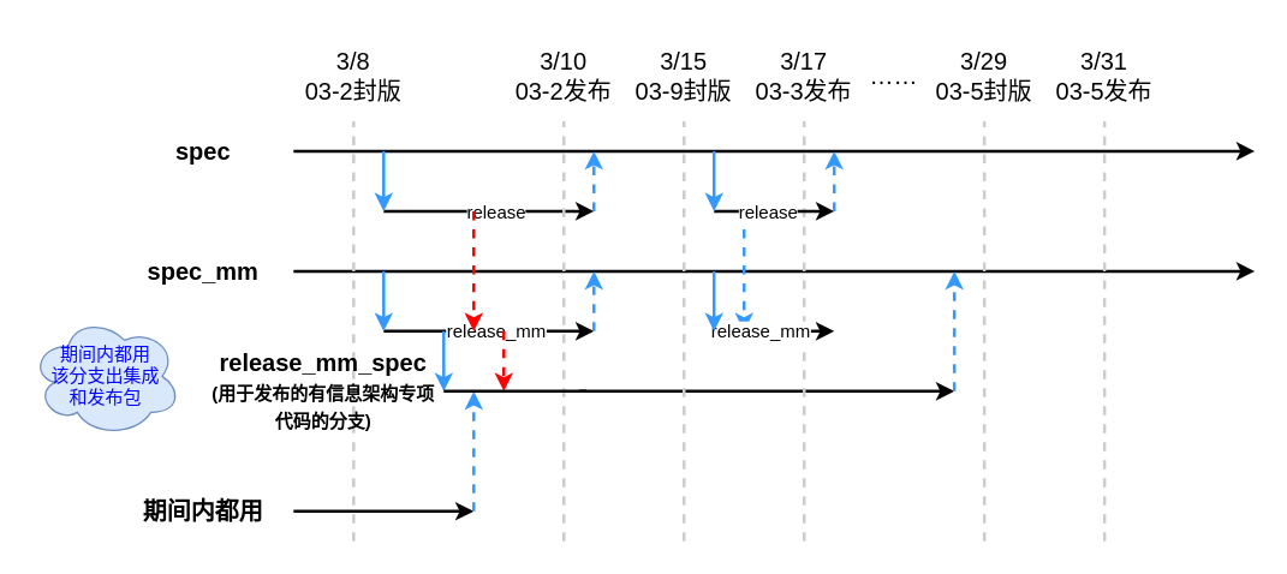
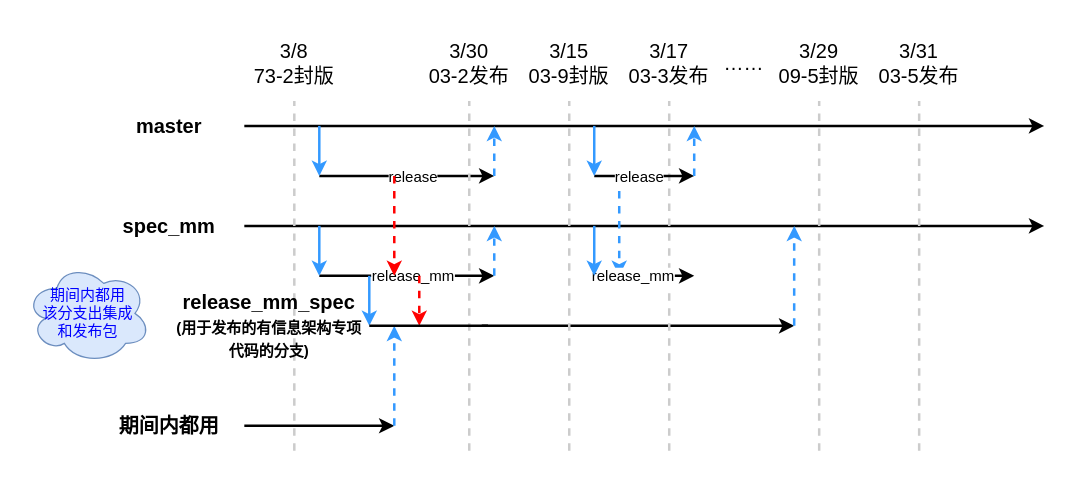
  <mxCell id="0" />
  <mxCell id="1" parent="0" />
  <mxCell id="2" value="" style="endArrow=classic;html=1;rounded=0;strokeWidth=2;" edge="1" parent="1"><mxGeometry width="50" height="50" relative="1" as="geometry"><mxPoint x="195" y="100" as="sourcePoint" /><mxPoint x="835" y="100" as="targetPoint" /></mxGeometry></mxCell>
- <mxCell id="3" value="spec" style="text;html=1;strokeColor=none;fillColor=none;align=center;verticalAlign=middle;whiteSpace=wrap;rounded=0;fontSize=16;fontStyle=1" vertex="1" parent="1"><mxGeometry x="75" y="90" width="120" height="20" as="geometry" /></mxCell>
+ <mxCell id="3" value="master" style="text;html=1;strokeColor=none;fillColor=none;align=center;verticalAlign=middle;whiteSpace=wrap;rounded=0;fontSize=16;fontStyle=1" vertex="1" parent="1"><mxGeometry x="75" y="90" width="120" height="20" as="geometry" /></mxCell>
  <mxCell id="4" value="" style="endArrow=classic;html=1;rounded=0;strokeWidth=2;" edge="1" parent="1"><mxGeometry width="50" height="50" relative="1" as="geometry"><mxPoint x="195" y="180" as="sourcePoint" /><mxPoint x="835" y="180" as="targetPoint" /></mxGeometry></mxCell>
  <mxCell id="5" value="spec_mm" style="text;html=1;strokeColor=none;fillColor=none;align=center;verticalAlign=middle;whiteSpace=wrap;rounded=0;fontSize=16;fontStyle=1" vertex="1" parent="1"><mxGeometry x="75" y="170" width="120" height="20" as="geometry" /></mxCell>
  <mxCell id="6" value="期间内都用" style="text;html=1;strokeColor=none;fillColor=none;align=center;verticalAlign=middle;whiteSpace=wrap;rounded=0;fontSize=16;fontStyle=1" vertex="1" parent="1"><mxGeometry x="75" y="330" width="120" height="20" as="geometry" /></mxCell>
  <mxCell id="7" value="" style="endArrow=classic;html=1;rounded=0;strokeWidth=2;" edge="1" parent="1"><mxGeometry width="50" height="50" relative="1" as="geometry"><mxPoint x="195" y="340" as="sourcePoint" /><mxPoint x="315" y="340" as="targetPoint" /></mxGeometry></mxCell>
  <mxCell id="8" value="" style="endArrow=none;dashed=1;html=1;strokeWidth=2;rounded=0;fontSize=16;strokeColor=#CCCCCC;" edge="1" parent="1"><mxGeometry width="50" height="50" relative="1" as="geometry"><mxPoint x="235" y="360" as="sourcePoint" /><mxPoint x="235" y="80" as="targetPoint" /></mxGeometry></mxCell>
- <mxCell id="9" value="3/8&lt;br&gt;03-2封版" style="text;html=1;strokeColor=none;fillColor=none;align=center;verticalAlign=middle;whiteSpace=wrap;rounded=0;fontSize=16;fontStyle=0" vertex="1" parent="1"><mxGeometry x="195" width="80" height="60" as="geometry" y="20" /></mxCell>
+ <mxCell id="9" value="3/8&lt;br&gt;73-2封版" style="text;html=1;strokeColor=none;fillColor=none;align=center;verticalAlign=middle;whiteSpace=wrap;rounded=0;fontSize=16;fontStyle=0" vertex="1" parent="1"><mxGeometry x="195" width="80" height="60" as="geometry" y="20" /></mxCell>
  <mxCell id="10" value="" style="endArrow=classic;html=1;rounded=0;strokeWidth=2;" edge="1" parent="1"><mxGeometry width="50" height="50" relative="1" as="geometry"><mxPoint x="255" y="140" as="sourcePoint" /><mxPoint x="395" y="140" as="targetPoint" /></mxGeometry></mxCell>
  <mxCell id="11" value="release" style="edgeLabel;html=1;align=center;verticalAlign=middle;resizable=0;points=[];fontSize=12;" vertex="1" connectable="0" parent="10"><mxGeometry x="-0.389" relative="1" as="geometry"><mxPoint x="31" as="offset" /></mxGeometry></mxCell>
  <mxCell id="12" value="" style="endArrow=classic;html=1;rounded=0;strokeWidth=2;strokeColor=#3399FF;" edge="1" parent="1"><mxGeometry width="50" height="50" relative="1" as="geometry"><mxPoint x="255" y="100" as="sourcePoint" /><mxPoint x="255" y="140" as="targetPoint" /></mxGeometry></mxCell>
  <mxCell id="13" value="" style="endArrow=classic;html=1;rounded=0;strokeWidth=2;" edge="1" parent="1"><mxGeometry width="50" height="50" relative="1" as="geometry"><mxPoint x="255" y="220" as="sourcePoint" /><mxPoint x="395" y="220" as="targetPoint" /></mxGeometry></mxCell>
  <mxCell id="14" value="release_mm" style="edgeLabel;html=1;align=center;verticalAlign=middle;resizable=0;points=[];fontSize=12;" vertex="1" connectable="0" parent="13"><mxGeometry x="-0.389" relative="1" as="geometry"><mxPoint x="31" as="offset" /></mxGeometry></mxCell>
  <mxCell id="15" value="" style="endArrow=classic;html=1;rounded=0;strokeWidth=2;strokeColor=#3399FF;" edge="1" parent="1"><mxGeometry width="50" height="50" relative="1" as="geometry"><mxPoint x="255" y="180" as="sourcePoint" /><mxPoint x="255" y="220" as="targetPoint" /></mxGeometry></mxCell>
  <mxCell id="16" value="" style="endArrow=classic;html=1;rounded=0;strokeWidth=2;strokeColor=#3399FF;dashed=1;" edge="1" parent="1"><mxGeometry width="50" height="50" relative="1" as="geometry"><mxPoint x="495" y="140" as="sourcePoint" /><mxPoint x="495" y="220" as="targetPoint" /></mxGeometry></mxCell>
  <mxCell id="17" value="" style="endArrow=classic;html=1;rounded=0;strokeWidth=2;startArrow=none;" edge="1" parent="1"><mxGeometry width="50" height="50" relative="1" as="geometry"><mxPoint x="385" y="260" as="sourcePoint" /><mxPoint x="635" y="260" as="targetPoint" /></mxGeometry></mxCell>
  <mxCell id="18" value="" style="endArrow=classic;html=1;rounded=0;strokeWidth=2;strokeColor=#3399FF;" edge="1" parent="1"><mxGeometry width="50" height="50" relative="1" as="geometry"><mxPoint x="295" y="220" as="sourcePoint" /><mxPoint x="295" y="260" as="targetPoint" /></mxGeometry></mxCell>
  <mxCell id="19" value="release_mm_spec&lt;br&gt;&lt;font style=&quot;font-size: 12px&quot;&gt;(用于发布的有信息架构专项代码的分支)&lt;/font&gt;" style="text;html=1;strokeColor=none;fillColor=none;align=center;verticalAlign=middle;whiteSpace=wrap;rounded=0;fontSize=16;fontStyle=1" vertex="1" parent="1"><mxGeometry x="135" y="250" width="160" height="20" as="geometry" /></mxCell>
  <mxCell id="20" value="" style="endArrow=classic;html=1;rounded=0;strokeWidth=2;strokeColor=#3399FF;dashed=1;" edge="1" parent="1"><mxGeometry width="50" height="50" relative="1" as="geometry"><mxPoint x="315" y="340" as="sourcePoint" /><mxPoint x="315" y="260" as="targetPoint" /></mxGeometry></mxCell>
  <mxCell id="21" value="" style="endArrow=classic;html=1;rounded=0;strokeWidth=2;strokeColor=#FF0000;dashed=1;" edge="1" parent="1"><mxGeometry width="50" height="50" relative="1" as="geometry"><mxPoint x="315" y="140" as="sourcePoint" /><mxPoint x="315" y="220" as="targetPoint" /></mxGeometry></mxCell>
  <mxCell id="22" value="" style="endArrow=classic;html=1;rounded=0;strokeWidth=2;strokeColor=#FF0000;dashed=1;" edge="1" parent="1"><mxGeometry width="50" height="50" relative="1" as="geometry"><mxPoint x="335" y="220" as="sourcePoint" /><mxPoint x="335" y="260" as="targetPoint" /></mxGeometry></mxCell>
- <mxCell id="23" value="3/10&lt;br&gt;03-2发布" style="text;html=1;strokeColor=none;fillColor=none;align=center;verticalAlign=middle;whiteSpace=wrap;rounded=0;fontSize=16;fontStyle=0" vertex="1" parent="1"><mxGeometry x="335" width="80" height="60" as="geometry" y="20" /></mxCell>
+ <mxCell id="23" value="3/30&lt;br&gt;03-2发布" style="text;html=1;strokeColor=none;fillColor=none;align=center;verticalAlign=middle;whiteSpace=wrap;rounded=0;fontSize=16;fontStyle=0" vertex="1" parent="1"><mxGeometry x="335" width="80" height="60" as="geometry" y="20" /></mxCell>
  <mxCell id="24" value="" style="endArrow=none;dashed=1;html=1;strokeWidth=2;rounded=0;fontSize=16;strokeColor=#CCCCCC;" edge="1" parent="1"><mxGeometry width="50" height="50" relative="1" as="geometry"><mxPoint x="375" y="360" as="sourcePoint" /><mxPoint x="375" y="80" as="targetPoint" /></mxGeometry></mxCell>
  <mxCell id="25" value="" style="endArrow=classic;html=1;rounded=0;strokeWidth=2;strokeColor=#3399FF;dashed=1;" edge="1" parent="1"><mxGeometry width="50" height="50" relative="1" as="geometry"><mxPoint x="395" y="140" as="sourcePoint" /><mxPoint x="395" y="100" as="targetPoint" /></mxGeometry></mxCell>
  <mxCell id="26" value="" style="endArrow=classic;html=1;rounded=0;strokeWidth=2;strokeColor=#3399FF;dashed=1;" edge="1" parent="1"><mxGeometry width="50" height="50" relative="1" as="geometry"><mxPoint x="395" y="220" as="sourcePoint" /><mxPoint x="395" y="180" as="targetPoint" /></mxGeometry></mxCell>
  <mxCell id="27" value="3/15&lt;br&gt;03-9封版" style="text;html=1;strokeColor=none;fillColor=none;align=center;verticalAlign=middle;whiteSpace=wrap;rounded=0;fontSize=16;fontStyle=0" vertex="1" parent="1"><mxGeometry x="415" width="80" height="60" as="geometry" y="20" /></mxCell>
  <mxCell id="28" value="" style="endArrow=none;dashed=1;html=1;strokeWidth=2;rounded=0;fontSize=16;strokeColor=#CCCCCC;" edge="1" parent="1"><mxGeometry width="50" height="50" relative="1" as="geometry"><mxPoint x="455" y="360" as="sourcePoint" /><mxPoint x="455" y="80" as="targetPoint" /></mxGeometry></mxCell>
  <mxCell id="29" value="" style="endArrow=none;dashed=1;html=1;strokeWidth=2;rounded=0;fontSize=16;strokeColor=#CCCCCC;" edge="1" parent="1"><mxGeometry width="50" height="50" relative="1" as="geometry"><mxPoint x="535" y="360" as="sourcePoint" /><mxPoint x="535" y="80" as="targetPoint" /></mxGeometry></mxCell>
  <mxCell id="30" value="3/17&lt;br&gt;03-3发布" style="text;html=1;strokeColor=none;fillColor=none;align=center;verticalAlign=middle;whiteSpace=wrap;rounded=0;fontSize=16;fontStyle=0" vertex="1" parent="1"><mxGeometry x="495" width="80" height="60" as="geometry" y="20" /></mxCell>
  <mxCell id="31" value="" style="endArrow=none;html=1;rounded=0;strokeWidth=2;" edge="1" parent="1"><mxGeometry width="50" height="50" relative="1" as="geometry"><mxPoint x="295" y="260" as="sourcePoint" /><mxPoint x="390" y="260" as="targetPoint" /></mxGeometry></mxCell>
  <mxCell id="32" value="期间内都用&lt;br&gt;该分支出集成&lt;br&gt;和发布包" style="ellipse;shape=cloud;whiteSpace=wrap;html=1;fontSize=12;fontStyle=0;fillColor=#dae8fc;strokeColor=#6c8ebf;fontColor=#0000FF;" vertex="1" parent="1"><mxGeometry x="20" y="210" width="100" height="80" as="geometry" /></mxCell>
  <mxCell id="33" value="" style="endArrow=classic;html=1;rounded=0;strokeWidth=2;" edge="1" parent="1"><mxGeometry width="50" height="50" relative="1" as="geometry"><mxPoint x="475" y="140" as="sourcePoint" /><mxPoint x="555" y="140" as="targetPoint" /></mxGeometry></mxCell>
  <mxCell id="34" value="release" style="edgeLabel;html=1;align=center;verticalAlign=middle;resizable=0;points=[];fontSize=12;" vertex="1" connectable="0" parent="33"><mxGeometry x="-0.389" relative="1" as="geometry"><mxPoint x="11" as="offset" /></mxGeometry></mxCell>
  <mxCell id="35" value="" style="endArrow=classic;html=1;rounded=0;strokeWidth=2;strokeColor=#3399FF;" edge="1" parent="1"><mxGeometry width="50" height="50" relative="1" as="geometry"><mxPoint x="475" y="100" as="sourcePoint" /><mxPoint x="475" y="140" as="targetPoint" /></mxGeometry></mxCell>
  <mxCell id="36" value="" style="endArrow=classic;html=1;rounded=0;strokeWidth=2;strokeColor=#3399FF;dashed=1;" edge="1" parent="1"><mxGeometry width="50" height="50" relative="1" as="geometry"><mxPoint x="555" y="140" as="sourcePoint" /><mxPoint x="555" y="100" as="targetPoint" /></mxGeometry></mxCell>
  <mxCell id="37" value="" style="endArrow=classic;html=1;rounded=0;strokeWidth=2;" edge="1" parent="1"><mxGeometry width="50" height="50" relative="1" as="geometry"><mxPoint x="475" y="220" as="sourcePoint" /><mxPoint x="555" y="220" as="targetPoint" /></mxGeometry></mxCell>
  <mxCell id="38" value="release_mm" style="edgeLabel;html=1;align=center;verticalAlign=middle;resizable=0;points=[];fontSize=12;" vertex="1" connectable="0" parent="37"><mxGeometry x="-0.389" relative="1" as="geometry"><mxPoint x="6" as="offset" /></mxGeometry></mxCell>
  <mxCell id="39" value="" style="endArrow=classic;html=1;rounded=0;strokeWidth=2;strokeColor=#3399FF;dashed=1;" edge="1" parent="1"><mxGeometry width="50" height="50" relative="1" as="geometry"><mxPoint x="635" y="260" as="sourcePoint" /><mxPoint x="635" y="180" as="targetPoint" /></mxGeometry></mxCell>
  <mxCell id="40" value="" style="endArrow=classic;html=1;rounded=0;strokeWidth=2;strokeColor=#3399FF;" edge="1" parent="1"><mxGeometry width="50" height="50" relative="1" as="geometry"><mxPoint x="475" y="180" as="sourcePoint" /><mxPoint x="475" y="220" as="targetPoint" /></mxGeometry></mxCell>
  <mxCell id="41" value="……" style="text;html=1;strokeColor=none;fillColor=none;align=center;verticalAlign=middle;whiteSpace=wrap;rounded=0;fontSize=16;fontStyle=0" vertex="1" parent="1"><mxGeometry x="575" width="40" height="60" as="geometry" y="20" /></mxCell>
- <mxCell id="42" value="3/29&lt;br&gt;03-5封版" style="text;html=1;strokeColor=none;fillColor=none;align=center;verticalAlign=middle;whiteSpace=wrap;rounded=0;fontSize=16;fontStyle=0" vertex="1" parent="1"><mxGeometry x="615" width="80" height="60" as="geometry" y="20" /></mxCell>
+ <mxCell id="42" value="3/29&lt;br&gt;09-5封版" style="text;html=1;strokeColor=none;fillColor=none;align=center;verticalAlign=middle;whiteSpace=wrap;rounded=0;fontSize=16;fontStyle=0" vertex="1" parent="1"><mxGeometry x="615" width="80" height="60" as="geometry" y="20" /></mxCell>
  <mxCell id="43" value="3/31&lt;br&gt;03-5发布" style="text;html=1;strokeColor=none;fillColor=none;align=center;verticalAlign=middle;whiteSpace=wrap;rounded=0;fontSize=16;fontStyle=0" vertex="1" parent="1"><mxGeometry x="695" width="80" height="60" as="geometry" y="20" /></mxCell>
  <mxCell id="44" value="" style="endArrow=none;dashed=1;html=1;strokeWidth=2;rounded=0;fontSize=16;strokeColor=#CCCCCC;" edge="1" parent="1"><mxGeometry width="50" height="50" relative="1" as="geometry"><mxPoint x="735" y="360" as="sourcePoint" /><mxPoint x="735" y="80" as="targetPoint" /></mxGeometry></mxCell>
  <mxCell id="45" value="" style="endArrow=none;dashed=1;html=1;strokeWidth=2;rounded=0;fontSize=16;strokeColor=#CCCCCC;" edge="1" parent="1"><mxGeometry width="50" height="50" relative="1" as="geometry"><mxPoint x="655" y="360" as="sourcePoint" /><mxPoint x="655" y="80" as="targetPoint" /></mxGeometry></mxCell>
